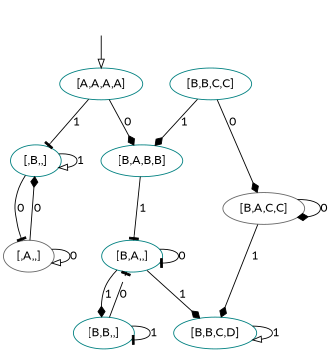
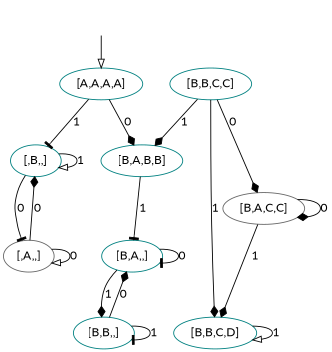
  digraph {
    fontname=Lato
    node [fontname=Lato color=teal]
    edge [arrowhead=diamond fontname=Lato]
    _nil [style=invis color=""]
    "[A,A,A,A]"
    "[,B,,]"
    "[B,A,B,B]"
    "[,A,,]" [color=gray40]
    "[B,A,,]"
    "[B,B,,]"
    "[B,B,C,D]"
    "[B,A,C,C]" [color=gray40]
    "[B,B,C,C]"
    _nil -> "[A,A,A,A]" [arrowhead=onormal]
    "[A,A,A,A]" -> "[,B,,]" [arrowhead=tee label=1]
    "[A,A,A,A]" -> "[B,A,B,B]" [label=0]
    "[,B,,]" -> "[,B,,]" [arrowhead=onormal label=1]
    "[,B,,]" -> "[,A,,]" [arrowhead=tee label=0]
    "[B,A,B,B]" -> "[B,A,,]" [arrowhead=tee label=1]
    "[,A,,]" -> "[,B,,]" [label=0]
    "[,A,,]" -> "[,A,,]" [arrowhead=onormal label=0]
    "[B,A,,]" -> "[B,A,,]" [arrowhead=tee label=0]
    "[B,A,,]" -> "[B,B,,]" [label=1]
-   "[B,B,,]" -> "[B,A,,]" [arrowhead=tee label=0]
+   "[B,B,,]" -> "[B,A,,]" [label=0]
    "[B,B,,]" -> "[B,B,,]" [arrowhead=tee label=1]
    "[B,B,C,D]" -> "[B,B,C,D]" [arrowhead=onormal label=1]
    "[B,A,C,C]" -> "[B,B,C,D]" [label=1]
    "[B,A,C,C]" -> "[B,A,C,C]" [label=0]
    "[B,B,C,C]" -> "[B,A,B,B]" [label=1]
-   "[B,A,,]" -> "[B,B,C,D]" [label=1]
+   "[B,B,C,C]" -> "[B,B,C,D]" [label=1]
    "[B,B,C,C]" -> "[B,A,C,C]" [label=0]
  }
